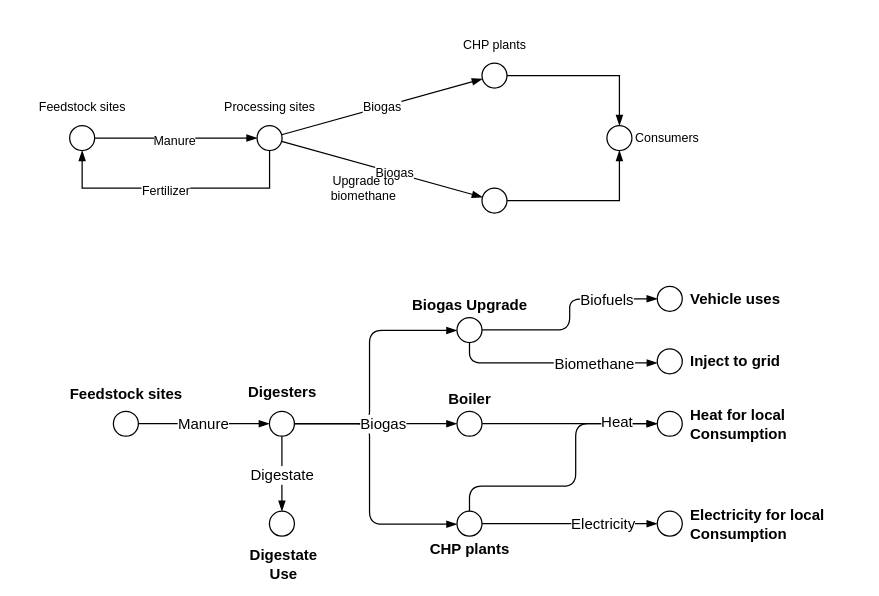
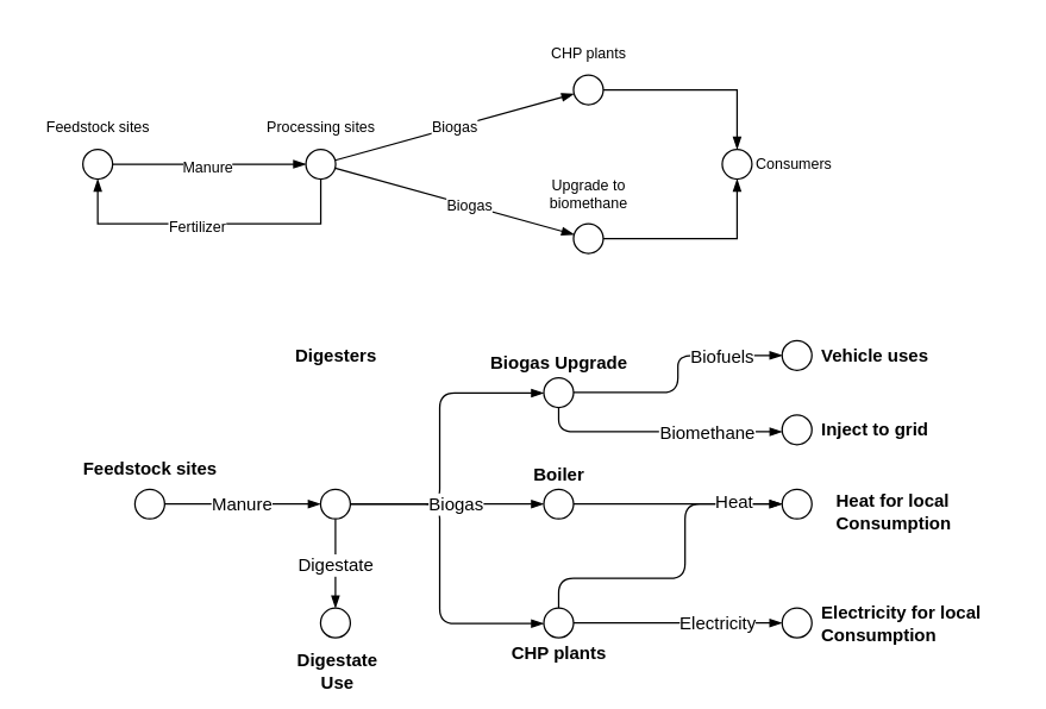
  <mxCell id="0" />
  <mxCell id="1" parent="0" />
  <mxCell id="2" style="rounded=0;orthogonalLoop=1;jettySize=auto;html=1;endArrow=blockThin;endFill=1;fontSize=10;" parent="1" source="4" target="10" edge="1"><mxGeometry relative="1" as="geometry"><mxPoint x="75" y="110" as="sourcePoint" /></mxGeometry></mxCell>
  <mxCell id="3" value="Manure" style="edgeLabel;html=1;align=center;verticalAlign=middle;resizable=0;points=[];fontSize=10;" parent="2" vertex="1" connectable="0"><mxGeometry x="-0.031" y="-1" relative="1" as="geometry"><mxPoint as="offset" /></mxGeometry></mxCell>
  <mxCell id="4" value="" style="ellipse;whiteSpace=wrap;html=1;aspect=fixed;fontSize=10;" parent="1" vertex="1"><mxGeometry x="55" y="100" width="20" height="20" as="geometry" /></mxCell>
  <mxCell id="5" value="Biogas" style="edgeStyle=none;rounded=0;orthogonalLoop=1;jettySize=auto;html=1;endArrow=blockThin;endFill=1;fontSize=10;" parent="1" source="10" target="14" edge="1"><mxGeometry relative="1" as="geometry" /></mxCell>
  <mxCell id="6" style="edgeStyle=none;rounded=0;orthogonalLoop=1;jettySize=auto;html=1;endArrow=blockThin;endFill=1;fontSize=10;" parent="1" source="10" target="16" edge="1"><mxGeometry relative="1" as="geometry" /></mxCell>
  <mxCell id="7" value="Biogas" style="edgeLabel;html=1;align=center;verticalAlign=middle;resizable=0;points=[];fontSize=10;" parent="6" vertex="1" connectable="0"><mxGeometry x="0.112" relative="1" as="geometry"><mxPoint as="offset" /></mxGeometry></mxCell>
  <mxCell id="8" style="edgeStyle=orthogonalEdgeStyle;rounded=0;orthogonalLoop=1;jettySize=auto;html=1;endArrow=blockThin;endFill=1;fontSize=10;" parent="1" source="10" target="4" edge="1"><mxGeometry relative="1" as="geometry"><mxPoint x="65" y="180" as="targetPoint" /><Array as="points"><mxPoint x="215" y="150" /><mxPoint x="65" y="150" /></Array></mxGeometry></mxCell>
  <mxCell id="9" value="Fertilizer" style="edgeLabel;html=1;align=center;verticalAlign=middle;resizable=0;points=[];fontSize=10;" parent="8" vertex="1" connectable="0"><mxGeometry x="0.084" y="1" relative="1" as="geometry"><mxPoint as="offset" /></mxGeometry></mxCell>
  <mxCell id="10" value="" style="ellipse;whiteSpace=wrap;html=1;aspect=fixed;fontSize=10;" parent="1" vertex="1"><mxGeometry x="205" y="100" width="20" height="20" as="geometry" /></mxCell>
  <mxCell id="11" value="Feedstock sites" style="text;html=1;align=center;verticalAlign=middle;resizable=0;points=[];autosize=1;strokeColor=none;fillColor=none;fontSize=10;" parent="1" vertex="1"><mxGeometry x="20" y="70" width="90" height="30" as="geometry" /></mxCell>
  <mxCell id="12" value="Processing sites" style="text;html=1;align=center;verticalAlign=middle;resizable=0;points=[];autosize=1;strokeColor=none;fillColor=none;fontSize=10;" parent="1" vertex="1"><mxGeometry x="165" y="70" width="100" height="30" as="geometry" /></mxCell>
  <mxCell id="13" style="edgeStyle=orthogonalEdgeStyle;rounded=0;orthogonalLoop=1;jettySize=auto;html=1;endArrow=blockThin;endFill=1;fontSize=10;" parent="1" source="14" target="18" edge="1"><mxGeometry relative="1" as="geometry" /></mxCell>
  <mxCell id="14" value="" style="ellipse;whiteSpace=wrap;html=1;aspect=fixed;fontSize=10;" parent="1" vertex="1"><mxGeometry x="385" y="50" width="20" height="20" as="geometry" /></mxCell>
  <mxCell id="15" style="edgeStyle=orthogonalEdgeStyle;rounded=0;orthogonalLoop=1;jettySize=auto;html=1;endArrow=blockThin;endFill=1;fontSize=10;" parent="1" source="16" target="18" edge="1"><mxGeometry relative="1" as="geometry" /></mxCell>
  <mxCell id="16" value="" style="ellipse;whiteSpace=wrap;html=1;aspect=fixed;fontSize=10;" parent="1" vertex="1"><mxGeometry x="385" y="150" width="20" height="20" as="geometry" /></mxCell>
  <mxCell id="17" value="CHP plants" style="text;html=1;align=center;verticalAlign=middle;resizable=0;points=[];autosize=1;strokeColor=none;fillColor=none;fontSize=10;" parent="1" vertex="1"><mxGeometry x="360" y="20" width="70" height="30" as="geometry" /></mxCell>
  <mxCell id="18" value="" style="ellipse;whiteSpace=wrap;html=1;aspect=fixed;fontSize=10;" parent="1" vertex="1"><mxGeometry x="485" y="100" width="20" height="20" as="geometry" /></mxCell>
- <mxCell id="19" value="Upgrade to &lt;br style=&quot;font-size: 10px;&quot;&gt;biomethane" style="text;html=1;align=center;verticalAlign=middle;resizable=0;points=[];autosize=1;strokeColor=none;fillColor=none;fontSize=10;" parent="1" vertex="1"><mxGeometry x="250" y="130" width="80" height="40" as="geometry" /></mxCell>
+ <mxCell id="19" value="Upgrade to &lt;br style=&quot;font-size: 10px;&quot;&gt;biomethane" style="text;html=1;align=center;verticalAlign=middle;resizable=0;points=[];autosize=1;strokeColor=none;fillColor=none;fontSize=10;" parent="1" vertex="1"><mxGeometry x="355" y="110" width="80" height="40" as="geometry" /></mxCell>
  <mxCell id="20" value="Consumers" style="text;html=1;align=center;verticalAlign=middle;resizable=0;points=[];autosize=1;strokeColor=none;fillColor=none;fontSize=10;" parent="1" vertex="1"><mxGeometry x="498" y="95" width="70" height="30" as="geometry" /></mxCell>
  <mxCell id="21" style="rounded=0;orthogonalLoop=1;jettySize=auto;html=1;endArrow=blockThin;endFill=1;fontSize=12;strokeWidth=1;" parent="1" source="23" target="30" edge="1"><mxGeometry relative="1" as="geometry"><mxPoint x="75" y="340" as="sourcePoint" /></mxGeometry></mxCell>
  <mxCell id="22" value="Manure" style="edgeLabel;html=1;align=center;verticalAlign=middle;resizable=0;points=[];fontSize=12;" parent="21" vertex="1" connectable="0"><mxGeometry x="-0.031" y="-1" relative="1" as="geometry"><mxPoint y="-1" as="offset" /></mxGeometry></mxCell>
  <mxCell id="23" value="" style="ellipse;whiteSpace=wrap;html=1;aspect=fixed;fontSize=12;" parent="1" vertex="1"><mxGeometry x="90" y="328.64" width="20" height="20" as="geometry" /></mxCell>
  <mxCell id="24" style="edgeStyle=orthogonalEdgeStyle;rounded=0;orthogonalLoop=1;jettySize=auto;html=1;endArrow=blockThin;endFill=1;fontSize=12;strokeWidth=1;" parent="1" source="30" target="44" edge="1"><mxGeometry relative="1" as="geometry"><mxPoint x="74.88" y="408.64" as="targetPoint" /><Array as="points"><mxPoint x="224.88" y="408.64" /><mxPoint x="224.88" y="408.64" /></Array></mxGeometry></mxCell>
  <mxCell id="25" value="Digestate" style="edgeLabel;html=1;align=center;verticalAlign=middle;resizable=0;points=[];fontSize=12;" parent="24" vertex="1" connectable="0"><mxGeometry x="0.084" y="1" relative="1" as="geometry"><mxPoint x="-1" y="-2" as="offset" /></mxGeometry></mxCell>
  <mxCell id="26" style="edgeStyle=orthogonalEdgeStyle;html=1;strokeWidth=1;fontSize=12;endArrow=blockThin;endFill=1;rounded=1;" parent="1" source="30" target="52" edge="1"><mxGeometry relative="1" as="geometry"><mxPoint x="375" y="280" as="targetPoint" /><Array as="points"><mxPoint x="295" y="339" /><mxPoint x="295" y="264" /></Array></mxGeometry></mxCell>
  <mxCell id="27" style="edgeStyle=orthogonalEdgeStyle;rounded=1;html=1;strokeWidth=1;fontSize=12;endArrow=blockThin;endFill=1;" parent="1" source="30" target="39" edge="1"><mxGeometry relative="1" as="geometry"><Array as="points"><mxPoint x="295" y="339" /><mxPoint x="295" y="419" /></Array></mxGeometry></mxCell>
  <mxCell id="28" style="edgeStyle=orthogonalEdgeStyle;rounded=0;html=1;strokeWidth=1;fontSize=12;endArrow=blockThin;endFill=1;" parent="1" source="30" target="34" edge="1"><mxGeometry relative="1" as="geometry" /></mxCell>
  <mxCell id="29" value="Biogas" style="edgeLabel;html=1;align=center;verticalAlign=middle;resizable=0;points=[];fontSize=12;" parent="28" vertex="1" connectable="0"><mxGeometry x="0.156" relative="1" as="geometry"><mxPoint x="-4" as="offset" /></mxGeometry></mxCell>
  <mxCell id="30" value="" style="ellipse;whiteSpace=wrap;html=1;aspect=fixed;fontSize=12;" parent="1" vertex="1"><mxGeometry x="214.88" y="328.64" width="20" height="20" as="geometry" /></mxCell>
  <mxCell id="31" value="Feedstock sites" style="text;html=1;align=center;verticalAlign=middle;resizable=0;points=[];autosize=1;strokeColor=none;fillColor=none;fontSize=12;fontStyle=1" parent="1" vertex="1"><mxGeometry x="45" y="300" width="110" height="30" as="geometry" /></mxCell>
- <mxCell id="32" value="Digesters" style="text;html=1;align=center;verticalAlign=middle;resizable=0;points=[];autosize=1;strokeColor=none;fillColor=none;fontSize=12;fontStyle=1" parent="1" vertex="1"><mxGeometry x="184.88" y="298.64" width="80" height="30" as="geometry" /></mxCell>
+ <mxCell id="32" value="Digesters" style="text;html=1;align=center;verticalAlign=middle;resizable=0;points=[];autosize=1;strokeColor=none;fillColor=none;fontSize=12;fontStyle=1" parent="1" vertex="1"><mxGeometry x="184.88" y="223.64" width="80" height="30" as="geometry" /></mxCell>
  <mxCell id="33" style="edgeStyle=orthogonalEdgeStyle;rounded=0;orthogonalLoop=1;jettySize=auto;html=1;endArrow=blockThin;endFill=1;fontSize=12;strokeWidth=1;" parent="1" source="34" target="41" edge="1"><mxGeometry relative="1" as="geometry" /></mxCell>
  <mxCell id="34" value="" style="ellipse;whiteSpace=wrap;html=1;aspect=fixed;fontSize=12;" parent="1" vertex="1"><mxGeometry x="365" y="328.64" width="20" height="20" as="geometry" /></mxCell>
  <mxCell id="35" value="" style="edgeStyle=none;html=1;endArrow=blockThin;endFill=1;fontSize=12;strokeWidth=1;" parent="1" source="39" target="47" edge="1"><mxGeometry relative="1" as="geometry" /></mxCell>
  <mxCell id="36" value="Electricity" style="edgeLabel;html=1;align=center;verticalAlign=middle;resizable=0;points=[];fontSize=12;" parent="35" vertex="1" connectable="0"><mxGeometry x="0.513" relative="1" as="geometry"><mxPoint x="-10" as="offset" /></mxGeometry></mxCell>
  <mxCell id="37" style="edgeStyle=orthogonalEdgeStyle;html=1;endArrow=blockThin;endFill=1;fontSize=12;strokeWidth=1;rounded=1;" parent="1" source="39" target="41" edge="1"><mxGeometry relative="1" as="geometry"><mxPoint x="470" y="358.64" as="targetPoint" /><Array as="points"><mxPoint x="375" y="388.64" /><mxPoint x="460" y="388.64" /><mxPoint x="460" y="338.64" /></Array></mxGeometry></mxCell>
  <mxCell id="38" value="Heat" style="edgeLabel;html=1;align=center;verticalAlign=middle;resizable=0;points=[];fontSize=12;" parent="37" vertex="1" connectable="0"><mxGeometry x="0.707" y="1" relative="1" as="geometry"><mxPoint as="offset" /></mxGeometry></mxCell>
  <mxCell id="39" value="" style="ellipse;whiteSpace=wrap;html=1;aspect=fixed;fontSize=12;" parent="1" vertex="1"><mxGeometry x="365" y="408.64" width="20" height="20" as="geometry" /></mxCell>
  <mxCell id="40" value="CHP plants" style="text;html=1;align=center;verticalAlign=middle;resizable=0;points=[];autosize=1;strokeColor=none;fillColor=none;fontSize=12;fontStyle=1" parent="1" vertex="1"><mxGeometry x="330" y="423.64" width="90" height="30" as="geometry" /></mxCell>
  <mxCell id="41" value="" style="ellipse;whiteSpace=wrap;html=1;aspect=fixed;fontSize=12;" parent="1" vertex="1"><mxGeometry x="525.29" y="328.64" width="20" height="20" as="geometry" /></mxCell>
  <mxCell id="42" value="Biogas Upgrade" style="text;html=1;align=center;verticalAlign=middle;resizable=0;points=[];autosize=1;strokeColor=none;fillColor=none;fontSize=12;fontStyle=1" parent="1" vertex="1"><mxGeometry x="315" y="228.64" width="120" height="30" as="geometry" /></mxCell>
  <mxCell id="43" value="Electricity for local&amp;nbsp;&lt;br style=&quot;font-size: 12px;&quot;&gt;Consumption" style="text;html=1;align=left;verticalAlign=middle;resizable=0;points=[];autosize=1;strokeColor=none;fillColor=none;fontSize=12;fontStyle=1" parent="1" vertex="1"><mxGeometry x="550.29" y="398.64" width="130" height="40" as="geometry" /></mxCell>
  <mxCell id="44" value="" style="ellipse;whiteSpace=wrap;html=1;aspect=fixed;fontSize=12;" parent="1" vertex="1"><mxGeometry x="214.88" y="408.64" width="20" height="20" as="geometry" /></mxCell>
  <mxCell id="45" value="Digestate&lt;br style=&quot;font-size: 12px;&quot;&gt;Use" style="edgeLabel;html=1;align=center;verticalAlign=middle;resizable=0;points=[];fontSize=12;fontStyle=1" parent="1" vertex="1" connectable="0"><mxGeometry x="225" y="454.291" as="geometry"><mxPoint y="-4" as="offset" /></mxGeometry></mxCell>
  <mxCell id="46" value="Boiler" style="text;html=1;align=center;verticalAlign=middle;resizable=0;points=[];autosize=1;strokeColor=none;fillColor=none;fontSize=12;fontStyle=1" parent="1" vertex="1"><mxGeometry x="345" y="303.64" width="60" height="30" as="geometry" /></mxCell>
  <mxCell id="47" value="" style="ellipse;whiteSpace=wrap;html=1;aspect=fixed;fontSize=12;" parent="1" vertex="1"><mxGeometry x="525.29" y="408.64" width="20" height="20" as="geometry" /></mxCell>
  <mxCell id="48" style="edgeStyle=orthogonalEdgeStyle;html=1;endArrow=blockThin;endFill=1;fontSize=12;strokeWidth=1;rounded=1;" parent="1" source="52" target="54" edge="1"><mxGeometry relative="1" as="geometry"><Array as="points"><mxPoint x="375" y="290" /></Array></mxGeometry></mxCell>
  <mxCell id="49" value="Biomethane" style="edgeLabel;html=1;align=center;verticalAlign=middle;resizable=0;points=[];fontSize=12;" parent="48" vertex="1" connectable="0"><mxGeometry x="-0.203" relative="1" as="geometry"><mxPoint x="50" as="offset" /></mxGeometry></mxCell>
  <mxCell id="50" style="edgeStyle=orthogonalEdgeStyle;html=1;endArrow=blockThin;endFill=1;entryX=0;entryY=0.5;entryDx=0;entryDy=0;fontSize=12;strokeWidth=1;rounded=1;" parent="1" source="52" target="56" edge="1"><mxGeometry relative="1" as="geometry"><mxPoint x="485" y="238.64" as="targetPoint" /></mxGeometry></mxCell>
  <mxCell id="51" value="Biofuels" style="edgeLabel;html=1;align=center;verticalAlign=middle;resizable=0;points=[];fontSize=12;" parent="50" vertex="1" connectable="0"><mxGeometry x="0.183" y="-1" relative="1" as="geometry"><mxPoint x="27" as="offset" /></mxGeometry></mxCell>
  <mxCell id="52" value="" style="ellipse;whiteSpace=wrap;html=1;aspect=fixed;fontSize=12;" parent="1" vertex="1"><mxGeometry x="365" y="253.64" width="20" height="20" as="geometry" /></mxCell>
- <mxCell id="53" value="Heat for local&amp;nbsp;&lt;br style=&quot;font-size: 12px;&quot;&gt;Consumption" style="text;html=1;align=left;verticalAlign=middle;resizable=0;points=[];autosize=1;strokeColor=none;fillColor=none;fontSize=12;fontStyle=1" parent="1" vertex="1"><mxGeometry x="550.29" y="318.64" width="100" height="40" as="geometry" /></mxCell>
+ <mxCell id="53" value="Heat for local&amp;nbsp;&lt;br style=&quot;font-size: 12px;&quot;&gt;Consumption" style="text;html=1;align=left;verticalAlign=middle;resizable=0;points=[];autosize=1;strokeColor=none;fillColor=none;fontSize=12;fontStyle=1" parent="1" vertex="1"><mxGeometry x="560.29" y="323.64" width="100" height="40" as="geometry" /></mxCell>
  <mxCell id="54" value="" style="ellipse;whiteSpace=wrap;html=1;aspect=fixed;fontSize=12;" parent="1" vertex="1"><mxGeometry x="525.29" y="278.64" width="20" height="20" as="geometry" /></mxCell>
  <mxCell id="55" value="Inject to grid" style="text;html=1;align=left;verticalAlign=middle;resizable=0;points=[];autosize=1;strokeColor=none;fillColor=none;fontSize=12;fontStyle=1" parent="1" vertex="1"><mxGeometry x="550.29" y="273.64" width="100" height="30" as="geometry" /></mxCell>
  <mxCell id="56" value="" style="ellipse;whiteSpace=wrap;html=1;aspect=fixed;fontSize=12;" parent="1" vertex="1"><mxGeometry x="525.29" y="228.64" width="20" height="20" as="geometry" /></mxCell>
  <mxCell id="57" value="Vehicle uses" style="text;html=1;align=left;verticalAlign=middle;resizable=0;points=[];autosize=1;strokeColor=none;fillColor=none;fontSize=12;fontStyle=1" parent="1" vertex="1"><mxGeometry x="550.29" y="223.64" width="100" height="30" as="geometry" /></mxCell>
